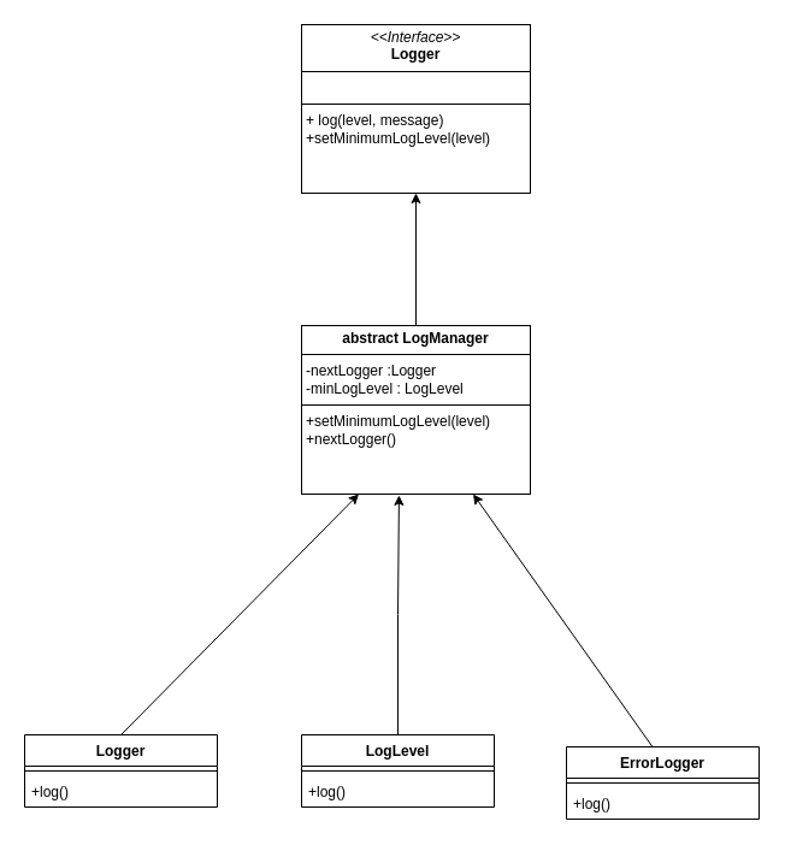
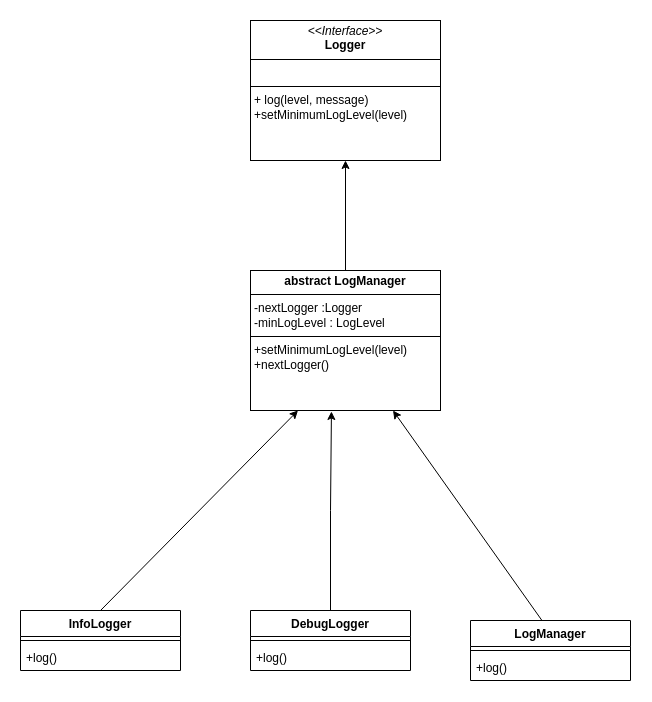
  <mxCell id="0" />
  <mxCell id="1" parent="0" />
  <mxCell id="2" style="edgeStyle=orthogonalEdgeStyle;rounded=0;orthogonalLoop=1;jettySize=auto;html=1;" edge="1" parent="1" source="3" target="16"><mxGeometry relative="1" as="geometry" /></mxCell>
  <mxCell id="3" value="&lt;p style=&quot;margin:0px;margin-top:4px;text-align:center;&quot;&gt;&lt;b&gt;abstract LogManager&lt;/b&gt;&lt;/p&gt;&lt;hr size=&quot;1&quot; style=&quot;border-style:solid;&quot;&gt;&lt;p style=&quot;margin:0px;margin-left:4px;&quot;&gt;-nextLogger :Logger&lt;/p&gt;&lt;p style=&quot;margin:0px;margin-left:4px;&quot;&gt;-minLogLevel : LogLevel&lt;/p&gt;&lt;hr size=&quot;1&quot; style=&quot;border-style:solid;&quot;&gt;&lt;p style=&quot;margin:0px;margin-left:4px;&quot;&gt;&lt;span style=&quot;background-color: transparent; color: light-dark(rgb(0, 0, 0), rgb(255, 255, 255));&quot;&gt;+setMinimumLogLevel(level)&lt;/span&gt;&lt;/p&gt;&lt;p style=&quot;margin:0px;margin-left:4px;&quot;&gt;&lt;span style=&quot;background-color: transparent; color: light-dark(rgb(0, 0, 0), rgb(255, 255, 255));&quot;&gt;+nextLogger()&lt;/span&gt;&lt;/p&gt;&lt;p style=&quot;margin:0px;margin-left:4px;&quot;&gt;&lt;br&gt;&lt;/p&gt;" style="verticalAlign=top;align=left;overflow=fill;html=1;whiteSpace=wrap;" parent="1" vertex="1"><mxGeometry x="250" y="270" width="190" height="140" as="geometry" /></mxCell>
  <mxCell id="4" style="rounded=0;orthogonalLoop=1;jettySize=auto;html=1;entryX=0.25;entryY=1;entryDx=0;entryDy=0;exitX=0.5;exitY=0;exitDx=0;exitDy=0;" edge="1" parent="1" source="7" target="3"><mxGeometry relative="1" as="geometry"><mxPoint x="102.957" y="580" as="sourcePoint" /></mxGeometry></mxCell>
  <mxCell id="5" style="rounded=0;orthogonalLoop=1;jettySize=auto;html=1;entryX=0.75;entryY=1;entryDx=0;entryDy=0;exitX=0.456;exitY=0.035;exitDx=0;exitDy=0;exitPerimeter=0;" edge="1" parent="1" source="13" target="3"><mxGeometry relative="1" as="geometry"><mxPoint x="480" y="580" as="sourcePoint" /></mxGeometry></mxCell>
  <mxCell id="6" style="edgeStyle=orthogonalEdgeStyle;rounded=0;orthogonalLoop=1;jettySize=auto;html=1;entryX=0.426;entryY=1.007;entryDx=0;entryDy=0;entryPerimeter=0;exitX=0.5;exitY=0;exitDx=0;exitDy=0;" edge="1" parent="1" source="10" target="3"><mxGeometry relative="1" as="geometry"><mxPoint x="280" y="580" as="sourcePoint" /></mxGeometry></mxCell>
- <mxCell id="7" value="Logger" style="swimlane;fontStyle=1;align=center;verticalAlign=top;childLayout=stackLayout;horizontal=1;startSize=26;horizontalStack=0;resizeParent=1;resizeParentMax=0;resizeLast=0;collapsible=1;marginBottom=0;whiteSpace=wrap;html=1;" vertex="1" parent="1"><mxGeometry x="20" y="610" width="160" height="60" as="geometry" /></mxCell>
+ <mxCell id="7" value="InfoLogger" style="swimlane;fontStyle=1;align=center;verticalAlign=top;childLayout=stackLayout;horizontal=1;startSize=26;horizontalStack=0;resizeParent=1;resizeParentMax=0;resizeLast=0;collapsible=1;marginBottom=0;whiteSpace=wrap;html=1;" vertex="1" parent="1"><mxGeometry x="20" y="610" width="160" height="60" as="geometry" /></mxCell>
  <mxCell id="8" value="" style="line;strokeWidth=1;fillColor=none;align=left;verticalAlign=middle;spacingTop=-1;spacingLeft=3;spacingRight=3;rotatable=0;labelPosition=right;points=[];portConstraint=eastwest;strokeColor=inherit;" vertex="1" parent="7"><mxGeometry y="26" width="160" height="8" as="geometry" /></mxCell>
  <mxCell id="9" value="&lt;span style=&quot;text-align: center;&quot;&gt;+log()&lt;/span&gt;" style="text;strokeColor=none;fillColor=none;align=left;verticalAlign=top;spacingLeft=4;spacingRight=4;overflow=hidden;rotatable=0;points=[[0,0.5],[1,0.5]];portConstraint=eastwest;whiteSpace=wrap;html=1;" vertex="1" parent="7"><mxGeometry y="34" width="160" height="26" as="geometry" /></mxCell>
- <mxCell id="10" value="LogLevel" style="swimlane;fontStyle=1;align=center;verticalAlign=top;childLayout=stackLayout;horizontal=1;startSize=26;horizontalStack=0;resizeParent=1;resizeParentMax=0;resizeLast=0;collapsible=1;marginBottom=0;whiteSpace=wrap;html=1;" vertex="1" parent="1"><mxGeometry x="250" y="610" width="160" height="60" as="geometry" /></mxCell>
+ <mxCell id="10" value="DebugLogger" style="swimlane;fontStyle=1;align=center;verticalAlign=top;childLayout=stackLayout;horizontal=1;startSize=26;horizontalStack=0;resizeParent=1;resizeParentMax=0;resizeLast=0;collapsible=1;marginBottom=0;whiteSpace=wrap;html=1;" vertex="1" parent="1"><mxGeometry x="250" y="610" width="160" height="60" as="geometry" /></mxCell>
  <mxCell id="11" value="" style="line;strokeWidth=1;fillColor=none;align=left;verticalAlign=middle;spacingTop=-1;spacingLeft=3;spacingRight=3;rotatable=0;labelPosition=right;points=[];portConstraint=eastwest;strokeColor=inherit;" vertex="1" parent="10"><mxGeometry y="26" width="160" height="8" as="geometry" /></mxCell>
  <mxCell id="12" value="&lt;span style=&quot;text-align: center;&quot;&gt;+log()&lt;/span&gt;" style="text;strokeColor=none;fillColor=none;align=left;verticalAlign=top;spacingLeft=4;spacingRight=4;overflow=hidden;rotatable=0;points=[[0,0.5],[1,0.5]];portConstraint=eastwest;whiteSpace=wrap;html=1;" vertex="1" parent="10"><mxGeometry y="34" width="160" height="26" as="geometry" /></mxCell>
- <mxCell id="13" value="ErrorLogger" style="swimlane;fontStyle=1;align=center;verticalAlign=top;childLayout=stackLayout;horizontal=1;startSize=26;horizontalStack=0;resizeParent=1;resizeParentMax=0;resizeLast=0;collapsible=1;marginBottom=0;whiteSpace=wrap;html=1;" vertex="1" parent="1"><mxGeometry x="470" y="620" width="160" height="60" as="geometry" /></mxCell>
+ <mxCell id="13" value="LogManager" style="swimlane;fontStyle=1;align=center;verticalAlign=top;childLayout=stackLayout;horizontal=1;startSize=26;horizontalStack=0;resizeParent=1;resizeParentMax=0;resizeLast=0;collapsible=1;marginBottom=0;whiteSpace=wrap;html=1;" vertex="1" parent="1"><mxGeometry x="470" y="620" width="160" height="60" as="geometry" /></mxCell>
  <mxCell id="14" value="" style="line;strokeWidth=1;fillColor=none;align=left;verticalAlign=middle;spacingTop=-1;spacingLeft=3;spacingRight=3;rotatable=0;labelPosition=right;points=[];portConstraint=eastwest;strokeColor=inherit;" vertex="1" parent="13"><mxGeometry y="26" width="160" height="8" as="geometry" /></mxCell>
  <mxCell id="15" value="&lt;span style=&quot;text-align: center;&quot;&gt;+log()&lt;/span&gt;" style="text;strokeColor=none;fillColor=none;align=left;verticalAlign=top;spacingLeft=4;spacingRight=4;overflow=hidden;rotatable=0;points=[[0,0.5],[1,0.5]];portConstraint=eastwest;whiteSpace=wrap;html=1;" vertex="1" parent="13"><mxGeometry y="34" width="160" height="26" as="geometry" /></mxCell>
  <mxCell id="16" value="&lt;p style=&quot;margin:0px;margin-top:4px;text-align:center;&quot;&gt;&lt;i&gt;&amp;lt;&amp;lt;Interface&amp;gt;&amp;gt;&lt;/i&gt;&lt;br&gt;&lt;b&gt;Logger&lt;/b&gt;&lt;/p&gt;&lt;hr size=&quot;1&quot; style=&quot;border-style:solid;&quot;&gt;&lt;p style=&quot;margin:0px;margin-left:4px;&quot;&gt;&lt;br&gt;&lt;/p&gt;&lt;hr size=&quot;1&quot; style=&quot;border-style:solid;&quot;&gt;&lt;p style=&quot;margin:0px;margin-left:4px;&quot;&gt;+ log(level, message)&lt;/p&gt;&lt;p style=&quot;margin:0px;margin-left:4px;&quot;&gt;+setMinimumLogLevel(level)&lt;br&gt;&lt;br&gt;&lt;/p&gt;" style="verticalAlign=top;align=left;overflow=fill;html=1;whiteSpace=wrap;" vertex="1" parent="1"><mxGeometry x="250" y="20" width="190" height="140" as="geometry" /></mxCell>
